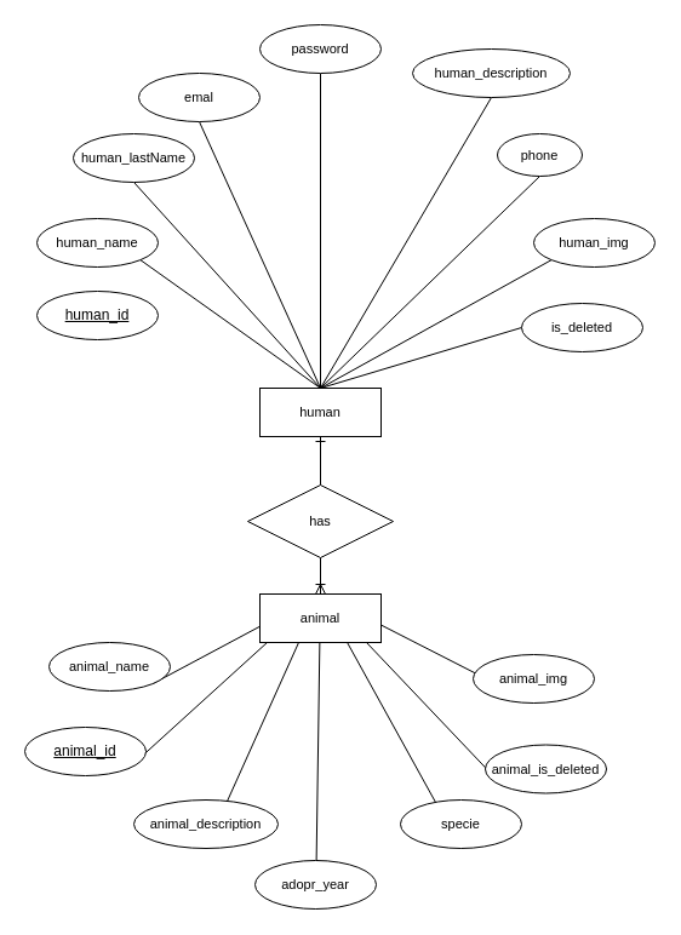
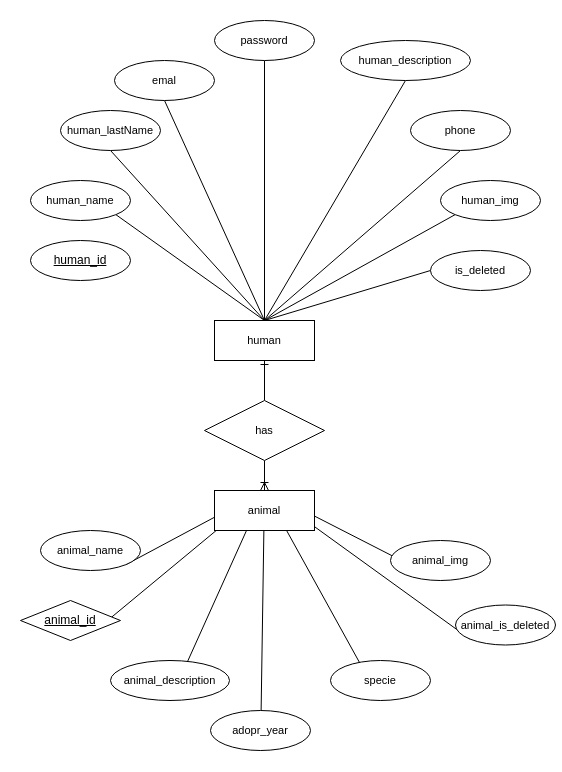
  <mxCell id="0" />
  <mxCell id="1" parent="0" />
  <mxCell id="2" style="edgeStyle=none;shape=connector;rounded=0;orthogonalLoop=1;jettySize=auto;html=1;exitX=0.5;exitY=0;exitDx=0;exitDy=0;entryX=0.5;entryY=1;entryDx=0;entryDy=0;strokeColor=default;align=center;verticalAlign=middle;fontFamily=Helvetica;fontSize=11;fontColor=default;labelBackgroundColor=default;endArrow=none;endFill=0;" parent="1" source="9" target="24" edge="1"><mxGeometry relative="1" as="geometry" /></mxCell>
  <mxCell id="3" style="edgeStyle=none;shape=connector;rounded=0;orthogonalLoop=1;jettySize=auto;html=1;exitX=0.5;exitY=0;exitDx=0;exitDy=0;entryX=0.5;entryY=1;entryDx=0;entryDy=0;strokeColor=default;align=center;verticalAlign=middle;fontFamily=Helvetica;fontSize=11;fontColor=default;labelBackgroundColor=default;endArrow=none;endFill=0;" parent="1" source="9" target="22" edge="1"><mxGeometry relative="1" as="geometry" /></mxCell>
  <mxCell id="4" style="edgeStyle=none;shape=connector;rounded=0;orthogonalLoop=1;jettySize=auto;html=1;exitX=0.5;exitY=0;exitDx=0;exitDy=0;entryX=1;entryY=1;entryDx=0;entryDy=0;strokeColor=default;align=center;verticalAlign=middle;fontFamily=Helvetica;fontSize=11;fontColor=default;labelBackgroundColor=default;endArrow=none;endFill=0;" parent="1" source="9" target="21" edge="1"><mxGeometry relative="1" as="geometry" /></mxCell>
  <mxCell id="5" style="edgeStyle=none;shape=connector;rounded=0;orthogonalLoop=1;jettySize=auto;html=1;exitX=0.5;exitY=0;exitDx=0;exitDy=0;entryX=0.5;entryY=1;entryDx=0;entryDy=0;strokeColor=default;align=center;verticalAlign=middle;fontFamily=Helvetica;fontSize=11;fontColor=default;labelBackgroundColor=default;endArrow=none;endFill=0;" parent="1" source="9" target="23" edge="1"><mxGeometry relative="1" as="geometry" /></mxCell>
  <mxCell id="6" style="edgeStyle=none;shape=connector;rounded=0;orthogonalLoop=1;jettySize=auto;html=1;exitX=0.5;exitY=0;exitDx=0;exitDy=0;entryX=0;entryY=1;entryDx=0;entryDy=0;strokeColor=default;align=center;verticalAlign=middle;fontFamily=Helvetica;fontSize=11;fontColor=default;labelBackgroundColor=default;endArrow=none;endFill=0;" parent="1" source="9" target="26" edge="1"><mxGeometry relative="1" as="geometry" /></mxCell>
  <mxCell id="7" style="edgeStyle=none;shape=connector;rounded=0;orthogonalLoop=1;jettySize=auto;html=1;exitX=0.5;exitY=0;exitDx=0;exitDy=0;entryX=0.5;entryY=1;entryDx=0;entryDy=0;strokeColor=default;align=center;verticalAlign=middle;fontFamily=Helvetica;fontSize=11;fontColor=default;labelBackgroundColor=default;endArrow=none;endFill=0;" parent="1" source="9" target="27" edge="1"><mxGeometry relative="1" as="geometry" /></mxCell>
  <mxCell id="8" style="edgeStyle=none;shape=connector;rounded=0;orthogonalLoop=1;jettySize=auto;html=1;exitX=0.5;exitY=0;exitDx=0;exitDy=0;entryX=0;entryY=0.5;entryDx=0;entryDy=0;strokeColor=default;align=center;verticalAlign=middle;fontFamily=Helvetica;fontSize=11;fontColor=default;labelBackgroundColor=default;endArrow=none;endFill=0;" parent="1" source="9" target="28" edge="1"><mxGeometry relative="1" as="geometry" /></mxCell>
  <mxCell id="9" value="human" style="whiteSpace=wrap;html=1;align=center;fontFamily=Helvetica;fontSize=11;fontColor=default;labelBackgroundColor=default;" parent="1" vertex="1"><mxGeometry x="214" y="320" width="100" height="40" as="geometry" /></mxCell>
  <mxCell id="10" style="edgeStyle=none;shape=connector;rounded=0;orthogonalLoop=1;jettySize=auto;html=1;exitX=0.5;exitY=0;exitDx=0;exitDy=0;entryX=1;entryY=1;entryDx=0;entryDy=0;strokeColor=default;align=center;verticalAlign=middle;fontFamily=Helvetica;fontSize=11;fontColor=default;labelBackgroundColor=default;endArrow=none;endFill=0;" parent="1" source="17" target="33" edge="1"><mxGeometry relative="1" as="geometry" /></mxCell>
  <mxCell id="11" style="edgeStyle=none;shape=connector;rounded=0;orthogonalLoop=1;jettySize=auto;html=1;exitX=0.5;exitY=0;exitDx=0;exitDy=0;entryX=1;entryY=1;entryDx=0;entryDy=0;strokeColor=default;align=center;verticalAlign=middle;fontFamily=Helvetica;fontSize=11;fontColor=default;labelBackgroundColor=default;endArrow=none;endFill=0;" parent="1" source="17" target="29" edge="1"><mxGeometry relative="1" as="geometry" /></mxCell>
  <mxCell id="12" style="edgeStyle=none;shape=connector;rounded=0;orthogonalLoop=1;jettySize=auto;html=1;exitX=0.5;exitY=0;exitDx=0;exitDy=0;entryX=0.5;entryY=1;entryDx=0;entryDy=0;strokeColor=default;align=center;verticalAlign=middle;fontFamily=Helvetica;fontSize=11;fontColor=default;labelBackgroundColor=default;endArrow=none;endFill=0;" parent="1" source="17" target="31" edge="1"><mxGeometry relative="1" as="geometry" /></mxCell>
  <mxCell id="13" style="edgeStyle=none;shape=connector;rounded=0;orthogonalLoop=1;jettySize=auto;html=1;exitX=0.5;exitY=0;exitDx=0;exitDy=0;entryX=0.5;entryY=1;entryDx=0;entryDy=0;strokeColor=default;align=center;verticalAlign=middle;fontFamily=Helvetica;fontSize=11;fontColor=default;labelBackgroundColor=default;endArrow=none;endFill=0;" parent="1" source="17" target="30" edge="1"><mxGeometry relative="1" as="geometry" /></mxCell>
  <mxCell id="14" style="edgeStyle=none;shape=connector;rounded=0;orthogonalLoop=1;jettySize=auto;html=1;exitX=0.5;exitY=0;exitDx=0;exitDy=0;entryX=0.5;entryY=1;entryDx=0;entryDy=0;strokeColor=default;align=center;verticalAlign=middle;fontFamily=Helvetica;fontSize=11;fontColor=default;labelBackgroundColor=default;endArrow=none;endFill=0;" parent="1" source="17" target="32" edge="1"><mxGeometry relative="1" as="geometry" /></mxCell>
  <mxCell id="15" style="edgeStyle=none;shape=connector;rounded=0;orthogonalLoop=1;jettySize=auto;html=1;exitX=0.5;exitY=0;exitDx=0;exitDy=0;entryX=0.5;entryY=1;entryDx=0;entryDy=0;strokeColor=default;align=center;verticalAlign=middle;fontFamily=Helvetica;fontSize=11;fontColor=default;labelBackgroundColor=default;endArrow=none;endFill=0;" parent="1" source="17" target="34" edge="1"><mxGeometry relative="1" as="geometry" /></mxCell>
  <mxCell id="16" style="edgeStyle=none;shape=connector;rounded=0;orthogonalLoop=1;jettySize=auto;html=1;exitX=0.5;exitY=0;exitDx=0;exitDy=0;entryX=0;entryY=1;entryDx=0;entryDy=0;strokeColor=default;align=center;verticalAlign=middle;fontFamily=Helvetica;fontSize=11;fontColor=default;labelBackgroundColor=default;endArrow=none;endFill=0;" parent="1" source="17" target="35" edge="1"><mxGeometry relative="1" as="geometry" /></mxCell>
  <mxCell id="17" value="animal" style="whiteSpace=wrap;html=1;align=center;fontFamily=Helvetica;fontSize=11;fontColor=default;labelBackgroundColor=default;" parent="1" vertex="1"><mxGeometry x="214" y="490" width="100" height="40" as="geometry" /></mxCell>
  <mxCell id="18" style="edgeStyle=none;shape=connector;rounded=0;orthogonalLoop=1;jettySize=auto;html=1;exitX=0.5;exitY=1;exitDx=0;exitDy=0;strokeColor=default;align=center;verticalAlign=middle;fontFamily=Helvetica;fontSize=11;fontColor=default;labelBackgroundColor=default;endArrow=ERoneToMany;endFill=0;entryX=0.5;entryY=0;entryDx=0;entryDy=0;" parent="1" source="20" target="17" edge="1"><mxGeometry relative="1" as="geometry"><mxPoint x="-10" y="760" as="sourcePoint" /><mxPoint x="-20" y="820" as="targetPoint" /></mxGeometry></mxCell>
  <mxCell id="19" style="edgeStyle=none;shape=connector;rounded=0;orthogonalLoop=1;jettySize=auto;html=1;exitX=0.5;exitY=0;exitDx=0;exitDy=0;entryX=0.5;entryY=1;entryDx=0;entryDy=0;strokeColor=default;align=center;verticalAlign=middle;fontFamily=Helvetica;fontSize=11;fontColor=default;labelBackgroundColor=default;endArrow=ERone;endFill=0;" parent="1" source="20" target="9" edge="1"><mxGeometry relative="1" as="geometry" /></mxCell>
  <mxCell id="20" value="has" style="shape=rhombus;perimeter=rhombusPerimeter;whiteSpace=wrap;html=1;align=center;fontFamily=Helvetica;fontSize=11;fontColor=default;labelBackgroundColor=default;" parent="1" vertex="1"><mxGeometry x="204" y="400" width="120" height="60" as="geometry" /></mxCell>
  <mxCell id="21" value="human_name" style="ellipse;whiteSpace=wrap;html=1;align=center;fontFamily=Helvetica;fontSize=11;fontColor=default;labelBackgroundColor=default;" parent="1" vertex="1"><mxGeometry x="30" y="180" width="100" height="40" as="geometry" /></mxCell>
  <mxCell id="22" value="emal" style="ellipse;whiteSpace=wrap;html=1;align=center;fontFamily=Helvetica;fontSize=11;fontColor=default;labelBackgroundColor=default;" parent="1" vertex="1"><mxGeometry x="114" y="60" width="100" height="40" as="geometry" /></mxCell>
  <mxCell id="23" value="human_lastName" style="ellipse;whiteSpace=wrap;html=1;align=center;fontFamily=Helvetica;fontSize=11;fontColor=default;labelBackgroundColor=default;" parent="1" vertex="1"><mxGeometry x="60" y="110" width="100" height="40" as="geometry" /></mxCell>
  <mxCell id="24" value="password" style="ellipse;whiteSpace=wrap;html=1;align=center;fontFamily=Helvetica;fontSize=11;fontColor=default;labelBackgroundColor=default;" parent="1" vertex="1"><mxGeometry x="214" y="20" width="100" height="40" as="geometry" /></mxCell>
  <mxCell id="25" value="human_id" style="ellipse;whiteSpace=wrap;html=1;align=center;fontStyle=4;" parent="1" vertex="1"><mxGeometry x="30" y="240" width="100" height="40" as="geometry" /></mxCell>
  <mxCell id="26" value="human_img" style="ellipse;whiteSpace=wrap;html=1;align=center;fontFamily=Helvetica;fontSize=11;fontColor=default;labelBackgroundColor=default;" parent="1" vertex="1"><mxGeometry x="440" y="180" width="100" height="40" as="geometry" /></mxCell>
  <mxCell id="27" value="human_description" style="ellipse;whiteSpace=wrap;html=1;align=center;fontFamily=Helvetica;fontSize=11;fontColor=default;labelBackgroundColor=default;" parent="1" vertex="1"><mxGeometry x="340" y="40" width="130" height="40" as="geometry" /></mxCell>
  <mxCell id="28" value="is_deleted" style="ellipse;whiteSpace=wrap;html=1;align=center;fontFamily=Helvetica;fontSize=11;fontColor=default;labelBackgroundColor=default;" parent="1" vertex="1"><mxGeometry x="430" y="250" width="100" height="40" as="geometry" /></mxCell>
  <mxCell id="29" value="animal_name" style="ellipse;whiteSpace=wrap;html=1;align=center;fontFamily=Helvetica;fontSize=11;fontColor=default;labelBackgroundColor=default;" parent="1" vertex="1"><mxGeometry x="40" y="530" width="100" height="40" as="geometry" /></mxCell>
  <mxCell id="30" value="adopr_year" style="ellipse;whiteSpace=wrap;html=1;align=center;fontFamily=Helvetica;fontSize=11;fontColor=default;labelBackgroundColor=default;" parent="1" vertex="1"><mxGeometry x="210" y="710" width="100" height="40" as="geometry" /></mxCell>
  <mxCell id="31" value="animal_description" style="ellipse;whiteSpace=wrap;html=1;align=center;fontFamily=Helvetica;fontSize=11;fontColor=default;labelBackgroundColor=default;" parent="1" vertex="1"><mxGeometry x="110" y="660" width="119" height="40" as="geometry" /></mxCell>
  <mxCell id="32" value="specie" style="ellipse;whiteSpace=wrap;html=1;align=center;fontFamily=Helvetica;fontSize=11;fontColor=default;labelBackgroundColor=default;" parent="1" vertex="1"><mxGeometry x="330" y="660" width="100" height="40" as="geometry" /></mxCell>
- <mxCell id="33" value="animal_id" style="ellipse;whiteSpace=wrap;html=1;align=center;fontStyle=4;" parent="1" vertex="1"><mxGeometry x="20" y="600" width="100" height="40" as="geometry" /></mxCell>
+ <mxCell id="33" value="animal_id" style="rhombus;whiteSpace=wrap;html=1;align=center;fontStyle=4;" parent="1" vertex="1"><mxGeometry x="20" y="600" width="100" height="40" as="geometry" /></mxCell>
  <mxCell id="34" value="animal_img" style="ellipse;whiteSpace=wrap;html=1;align=center;fontFamily=Helvetica;fontSize=11;fontColor=default;labelBackgroundColor=default;" parent="1" vertex="1"><mxGeometry x="390" y="540" width="100" height="40" as="geometry" /></mxCell>
- <mxCell id="35" value="animal_is_deleted" style="ellipse;whiteSpace=wrap;html=1;align=center;fontFamily=Helvetica;fontSize=11;fontColor=default;labelBackgroundColor=default;" parent="1" vertex="1"><mxGeometry x="400" y="614.5" width="100" height="40" as="geometry" /></mxCell>
+ <mxCell id="35" value="animal_is_deleted" style="ellipse;whiteSpace=wrap;html=1;align=center;fontFamily=Helvetica;fontSize=11;fontColor=default;labelBackgroundColor=default;" parent="1" vertex="1"><mxGeometry x="455" y="604.5" width="100" height="40" as="geometry" /></mxCell>
  <mxCell id="36" style="edgeStyle=none;shape=connector;rounded=0;orthogonalLoop=1;jettySize=auto;html=1;exitX=0.5;exitY=1;exitDx=0;exitDy=0;entryX=0.5;entryY=0;entryDx=0;entryDy=0;strokeColor=default;align=center;verticalAlign=middle;fontFamily=Helvetica;fontSize=11;fontColor=default;labelBackgroundColor=default;endArrow=none;endFill=0;" parent="1" source="37" target="9" edge="1"><mxGeometry relative="1" as="geometry" /></mxCell>
- <mxCell id="37" value="phone" style="ellipse;whiteSpace=wrap;html=1;align=center;fontFamily=Helvetica;fontSize=11;fontColor=default;labelBackgroundColor=default;" parent="1" vertex="1"><mxGeometry x="410" y="110" width="70" height="35" as="geometry" /></mxCell>
+ <mxCell id="37" value="phone" style="ellipse;whiteSpace=wrap;html=1;align=center;fontFamily=Helvetica;fontSize=11;fontColor=default;labelBackgroundColor=default;" parent="1" vertex="1"><mxGeometry x="410" y="110" width="100" height="40" as="geometry" /></mxCell>
